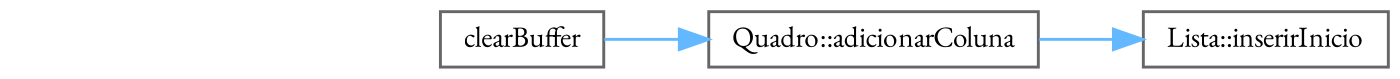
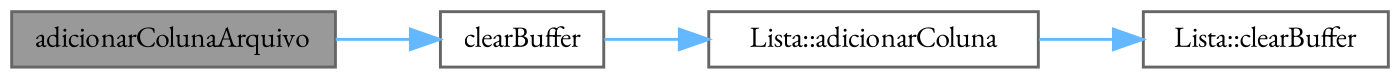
  digraph {
    fontname="EB Garamond"
    rankdir=LR
    node [color=grey40 fillcolor=white fontname="EB Garamond" fontsize=10 shape=box style=filled]
    edge [color=steelblue1 fontname="EB Garamond" fontsize=10 labelfontname=Helvetica labelfontsize=10 style=solid]
+   n1 [color=gray40 fillcolor=grey60 fontcolor=black height=0.2 label=adicionarColunaArquivo width=0.4]
    n2 [height=0.2 label=clearBuffer width=0.4]
-   n3 [height=0.2 label="Quadro::adicionarColuna" width=0.4]
-   n4 [height=0.2 label="Lista::inserirInicio" width=0.4]
+   n3 [height=0.2 label="Lista::adicionarColuna" width=0.4]
+   n4 [height=0.2 label="Lista::clearBuffer" width=0.4]
+   n1 -> n2
    n2 -> n3
    n3 -> n4
  }
